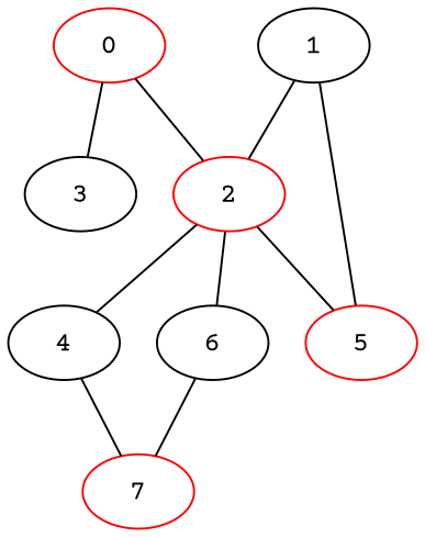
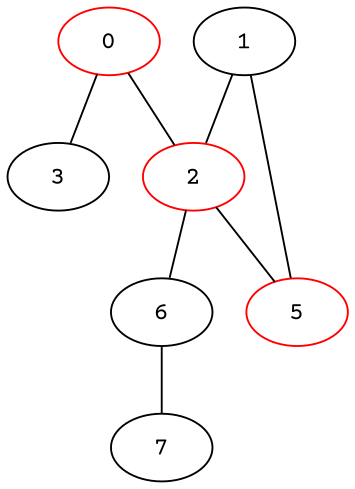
  graph {
    fontname="Courier Prime"
    node [fontname="Courier Prime"]
    edge [fontname="Courier Prime"]
    0 [color=red]
    2 [color=red]
    3
-   4
    5 [color=red]
    6
-   7 [color=red]
+   7
    1 [color=black]
    0 -- 2
    0 -- 3
-   2 -- 4
    2 -- 5
    2 -- 6
-   4 -- 7
    6 -- 7
    1 -- 2
    1 -- 5
  }
